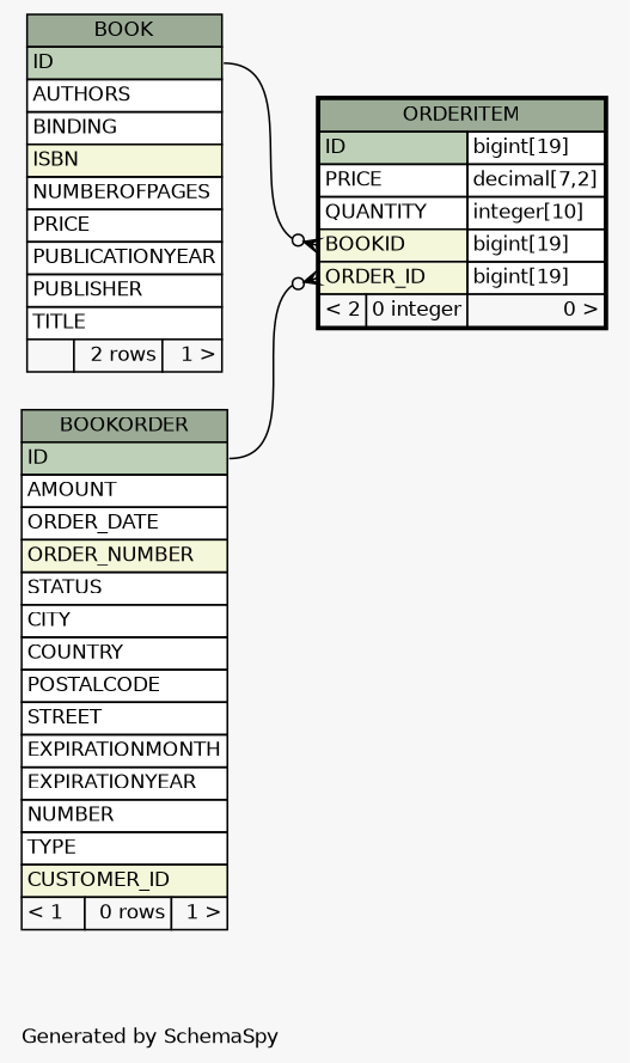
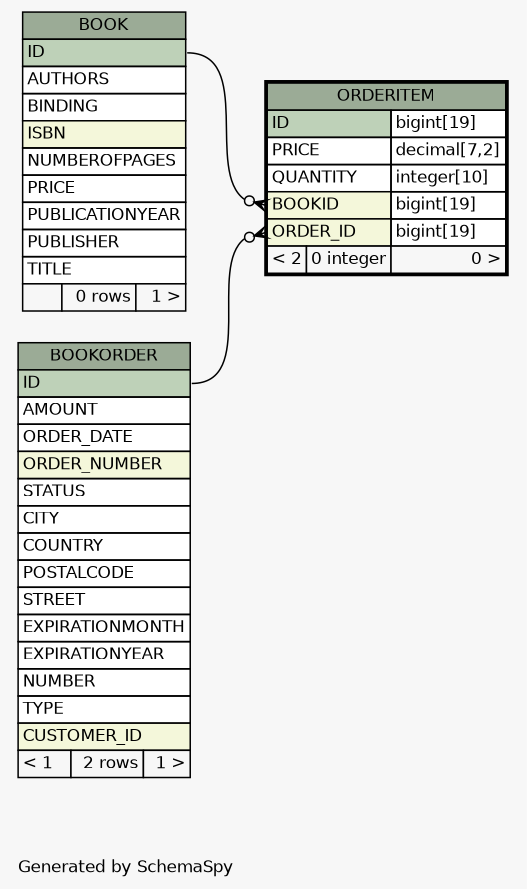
  digraph {
    bgcolor="#f7f7f7"
    fontname=Helvetica
    fontsize=11
    label="\nGenerated by SchemaSpy"
    labeljust=l
    nodesep=0.18
    rankdir=RL
    ranksep=0.46
    node [fontname=Helvetica fontsize=11 shape=plaintext]
    edge [arrowhead=none arrowsize=0.8 arrowtail=crowodot dir=back headport="ID:e"]
    n1 [label=<     <TABLE BORDER="2" CELLBORDER="1" CELLSPACING="0" BGCOLOR="#ffffff">       <TR><TD COLSPAN="3" BGCOLOR="#9bab96" ALIGN="CENTER">ORDERITEM</TD></TR>       <TR><TD PORT="ID" COLSPAN="2" BGCOLOR="#bed1b8" ALIGN="LEFT">ID</TD><TD PORT="ID.type" ALIGN="LEFT">bigint[19]</TD></TR>       <TR><TD PORT="PRICE" COLSPAN="2" ALIGN="LEFT">PRICE</TD><TD PORT="PRICE.type" ALIGN="LEFT">decimal[7,2]</TD></TR>       <TR><TD PORT="QUANTITY" COLSPAN="2" ALIGN="LEFT">QUANTITY</TD><TD PORT="QUANTITY.type" ALIGN="LEFT">integer[10]</TD></TR>       <TR><TD PORT="BOOKID" COLSPAN="2" BGCOLOR="#f4f7da" ALIGN="LEFT">BOOKID</TD><TD PORT="BOOKID.type" ALIGN="LEFT">bigint[19]</TD></TR>       <TR><TD PORT="ORDER_ID" COLSPAN="2" BGCOLOR="#f4f7da" ALIGN="LEFT">ORDER_ID</TD><TD PORT="ORDER_ID.type" ALIGN="LEFT">bigint[19]</TD></TR>       <TR><TD ALIGN="LEFT" BGCOLOR="#f7f7f7">&lt; 2</TD><TD ALIGN="RIGHT" BGCOLOR="#f7f7f7">0 integer</TD><TD ALIGN="RIGHT" BGCOLOR="#f7f7f7">0 &gt;</TD></TR>     </TABLE>>]
-   n2 [label=<     <TABLE BORDER="0" CELLBORDER="1" CELLSPACING="0" BGCOLOR="#ffffff">       <TR><TD COLSPAN="3" BGCOLOR="#9bab96" ALIGN="CENTER">BOOK</TD></TR>       <TR><TD PORT="ID" COLSPAN="3" BGCOLOR="#bed1b8" ALIGN="LEFT">ID</TD></TR>       <TR><TD PORT="AUTHORS" COLSPAN="3" ALIGN="LEFT">AUTHORS</TD></TR>       <TR><TD PORT="BINDING" COLSPAN="3" ALIGN="LEFT">BINDING</TD></TR>       <TR><TD PORT="ISBN" COLSPAN="3" BGCOLOR="#f4f7da" ALIGN="LEFT">ISBN</TD></TR>       <TR><TD PORT="NUMBEROFPAGES" COLSPAN="3" ALIGN="LEFT">NUMBEROFPAGES</TD></TR>       <TR><TD PORT="PRICE" COLSPAN="3" ALIGN="LEFT">PRICE</TD></TR>       <TR><TD PORT="PUBLICATIONYEAR" COLSPAN="3" ALIGN="LEFT">PUBLICATIONYEAR</TD></TR>       <TR><TD PORT="PUBLISHER" COLSPAN="3" ALIGN="LEFT">PUBLISHER</TD></TR>       <TR><TD PORT="TITLE" COLSPAN="3" ALIGN="LEFT">TITLE</TD></TR>       <TR><TD ALIGN="LEFT" BGCOLOR="#f7f7f7">  </TD><TD ALIGN="RIGHT" BGCOLOR="#f7f7f7">2 rows</TD><TD ALIGN="RIGHT" BGCOLOR="#f7f7f7">1 &gt;</TD></TR>     </TABLE>>]
-   n3 [label=<     <TABLE BORDER="0" CELLBORDER="1" CELLSPACING="0" BGCOLOR="#ffffff">       <TR><TD COLSPAN="3" BGCOLOR="#9bab96" ALIGN="CENTER">BOOKORDER</TD></TR>       <TR><TD PORT="ID" COLSPAN="3" BGCOLOR="#bed1b8" ALIGN="LEFT">ID</TD></TR>       <TR><TD PORT="AMOUNT" COLSPAN="3" ALIGN="LEFT">AMOUNT</TD></TR>       <TR><TD PORT="ORDER_DATE" COLSPAN="3" ALIGN="LEFT">ORDER_DATE</TD></TR>       <TR><TD PORT="ORDER_NUMBER" COLSPAN="3" BGCOLOR="#f4f7da" ALIGN="LEFT">ORDER_NUMBER</TD></TR>       <TR><TD PORT="STATUS" COLSPAN="3" ALIGN="LEFT">STATUS</TD></TR>       <TR><TD PORT="CITY" COLSPAN="3" ALIGN="LEFT">CITY</TD></TR>       <TR><TD PORT="COUNTRY" COLSPAN="3" ALIGN="LEFT">COUNTRY</TD></TR>       <TR><TD PORT="POSTALCODE" COLSPAN="3" ALIGN="LEFT">POSTALCODE</TD></TR>       <TR><TD PORT="STREET" COLSPAN="3" ALIGN="LEFT">STREET</TD></TR>       <TR><TD PORT="EXPIRATIONMONTH" COLSPAN="3" ALIGN="LEFT">EXPIRATIONMONTH</TD></TR>       <TR><TD PORT="EXPIRATIONYEAR" COLSPAN="3" ALIGN="LEFT">EXPIRATIONYEAR</TD></TR>       <TR><TD PORT="NUMBER" COLSPAN="3" ALIGN="LEFT">NUMBER</TD></TR>       <TR><TD PORT="TYPE" COLSPAN="3" ALIGN="LEFT">TYPE</TD></TR>       <TR><TD PORT="CUSTOMER_ID" COLSPAN="3" BGCOLOR="#f4f7da" ALIGN="LEFT">CUSTOMER_ID</TD></TR>       <TR><TD ALIGN="LEFT" BGCOLOR="#f7f7f7">&lt; 1</TD><TD ALIGN="RIGHT" BGCOLOR="#f7f7f7">0 rows</TD><TD ALIGN="RIGHT" BGCOLOR="#f7f7f7">1 &gt;</TD></TR>     </TABLE>>]
+   n2 [label=<     <TABLE BORDER="0" CELLBORDER="1" CELLSPACING="0" BGCOLOR="#ffffff">       <TR><TD COLSPAN="3" BGCOLOR="#9bab96" ALIGN="CENTER">BOOK</TD></TR>       <TR><TD PORT="ID" COLSPAN="3" BGCOLOR="#bed1b8" ALIGN="LEFT">ID</TD></TR>       <TR><TD PORT="AUTHORS" COLSPAN="3" ALIGN="LEFT">AUTHORS</TD></TR>       <TR><TD PORT="BINDING" COLSPAN="3" ALIGN="LEFT">BINDING</TD></TR>       <TR><TD PORT="ISBN" COLSPAN="3" BGCOLOR="#f4f7da" ALIGN="LEFT">ISBN</TD></TR>       <TR><TD PORT="NUMBEROFPAGES" COLSPAN="3" ALIGN="LEFT">NUMBEROFPAGES</TD></TR>       <TR><TD PORT="PRICE" COLSPAN="3" ALIGN="LEFT">PRICE</TD></TR>       <TR><TD PORT="PUBLICATIONYEAR" COLSPAN="3" ALIGN="LEFT">PUBLICATIONYEAR</TD></TR>       <TR><TD PORT="PUBLISHER" COLSPAN="3" ALIGN="LEFT">PUBLISHER</TD></TR>       <TR><TD PORT="TITLE" COLSPAN="3" ALIGN="LEFT">TITLE</TD></TR>       <TR><TD ALIGN="LEFT" BGCOLOR="#f7f7f7">  </TD><TD ALIGN="RIGHT" BGCOLOR="#f7f7f7">0 rows</TD><TD ALIGN="RIGHT" BGCOLOR="#f7f7f7">1 &gt;</TD></TR>     </TABLE>>]
+   n3 [label=<     <TABLE BORDER="0" CELLBORDER="1" CELLSPACING="0" BGCOLOR="#ffffff">       <TR><TD COLSPAN="3" BGCOLOR="#9bab96" ALIGN="CENTER">BOOKORDER</TD></TR>       <TR><TD PORT="ID" COLSPAN="3" BGCOLOR="#bed1b8" ALIGN="LEFT">ID</TD></TR>       <TR><TD PORT="AMOUNT" COLSPAN="3" ALIGN="LEFT">AMOUNT</TD></TR>       <TR><TD PORT="ORDER_DATE" COLSPAN="3" ALIGN="LEFT">ORDER_DATE</TD></TR>       <TR><TD PORT="ORDER_NUMBER" COLSPAN="3" BGCOLOR="#f4f7da" ALIGN="LEFT">ORDER_NUMBER</TD></TR>       <TR><TD PORT="STATUS" COLSPAN="3" ALIGN="LEFT">STATUS</TD></TR>       <TR><TD PORT="CITY" COLSPAN="3" ALIGN="LEFT">CITY</TD></TR>       <TR><TD PORT="COUNTRY" COLSPAN="3" ALIGN="LEFT">COUNTRY</TD></TR>       <TR><TD PORT="POSTALCODE" COLSPAN="3" ALIGN="LEFT">POSTALCODE</TD></TR>       <TR><TD PORT="STREET" COLSPAN="3" ALIGN="LEFT">STREET</TD></TR>       <TR><TD PORT="EXPIRATIONMONTH" COLSPAN="3" ALIGN="LEFT">EXPIRATIONMONTH</TD></TR>       <TR><TD PORT="EXPIRATIONYEAR" COLSPAN="3" ALIGN="LEFT">EXPIRATIONYEAR</TD></TR>       <TR><TD PORT="NUMBER" COLSPAN="3" ALIGN="LEFT">NUMBER</TD></TR>       <TR><TD PORT="TYPE" COLSPAN="3" ALIGN="LEFT">TYPE</TD></TR>       <TR><TD PORT="CUSTOMER_ID" COLSPAN="3" BGCOLOR="#f4f7da" ALIGN="LEFT">CUSTOMER_ID</TD></TR>       <TR><TD ALIGN="LEFT" BGCOLOR="#f7f7f7">&lt; 1</TD><TD ALIGN="RIGHT" BGCOLOR="#f7f7f7">2 rows</TD><TD ALIGN="RIGHT" BGCOLOR="#f7f7f7">1 &gt;</TD></TR>     </TABLE>>]
    n1 -> n2 [tailport="BOOKID:w"]
    n1 -> n3 [tailport="ORDER_ID:w"]
  }
